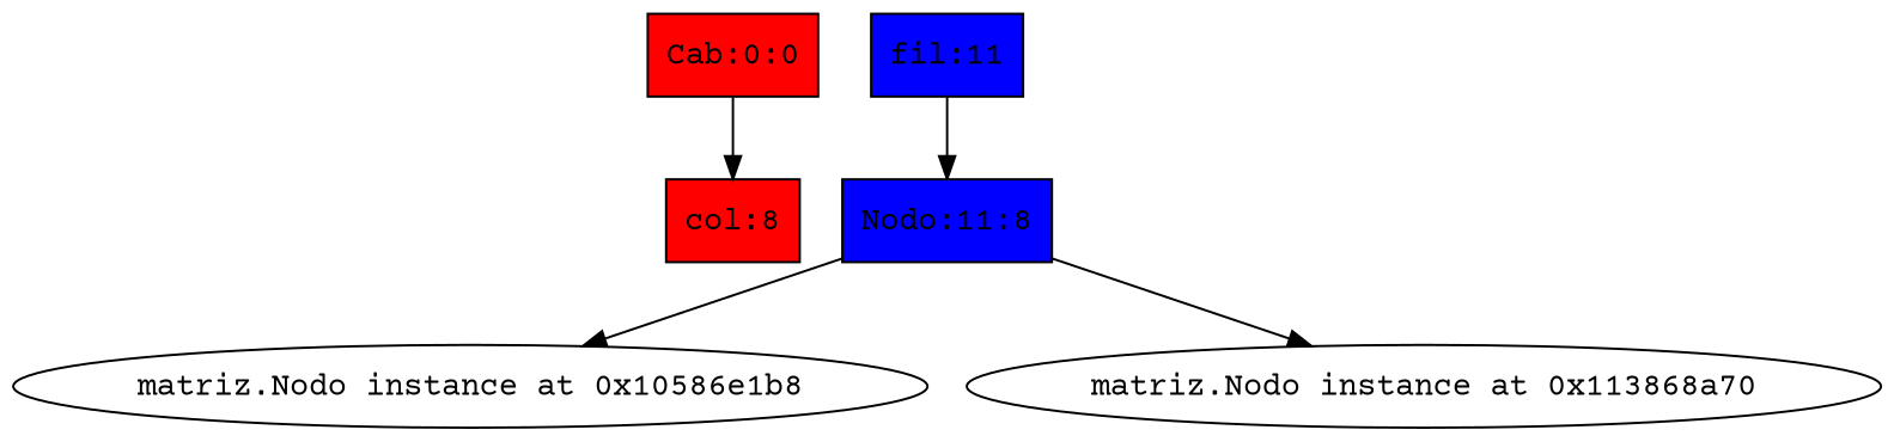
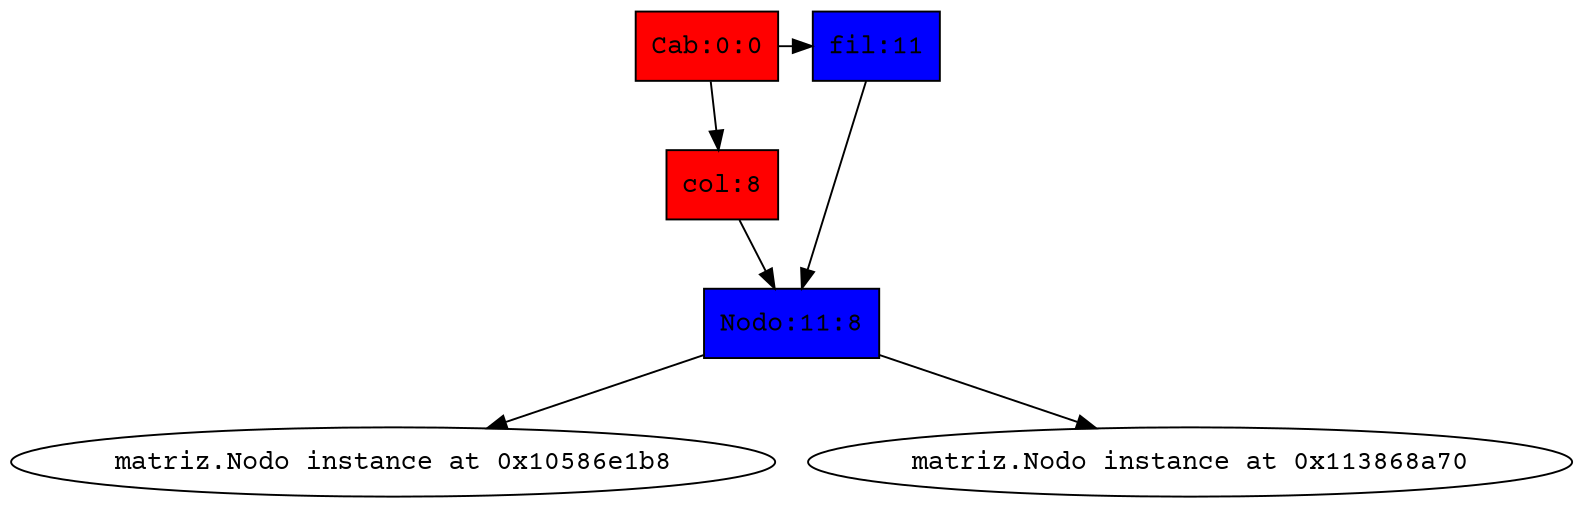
  digraph {
    fontname="Courier Prime"
    rankdir=TB
    node [fontname="Courier Prime" shape=box style=filled]
    edge [fontname="Courier Prime"]
    n1 [fillcolor=red label=<Cab:0:0>]
    n2 [fillcolor=blue label=<fil:11>]
    n3 [fillcolor=red label=<col:8>]
    n4 [fillcolor=blue label=<Nodo:11:8>]
    n5 [label="matriz.Nodo instance at 0x10586e1b8" shape="" style=""]
    n6 [label="matriz.Nodo instance at 0x113868a70" shape="" style=""]
    subgraph sub_1 {
      rank=same
      n1
      n2
    }
+   n1 -> n2
    n1 -> n3
    n2 -> n4
+   n3 -> n4
    n4 -> n5
    n4 -> n6
  }
